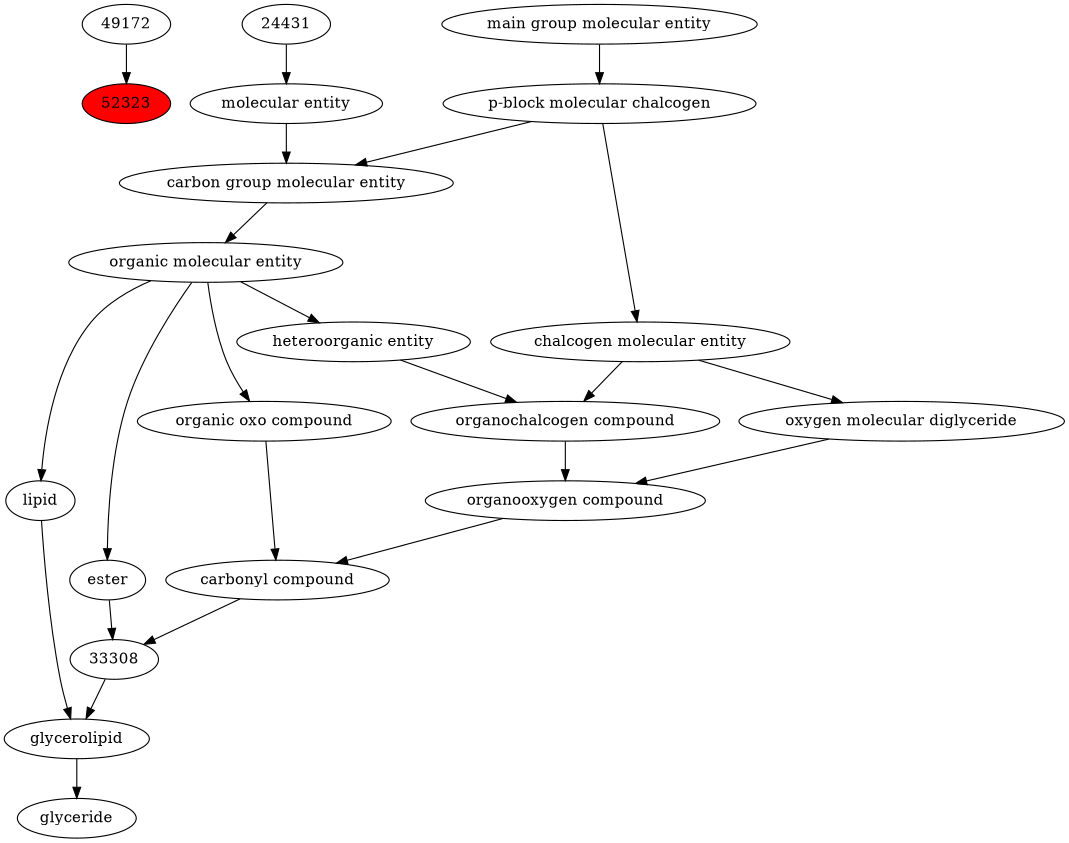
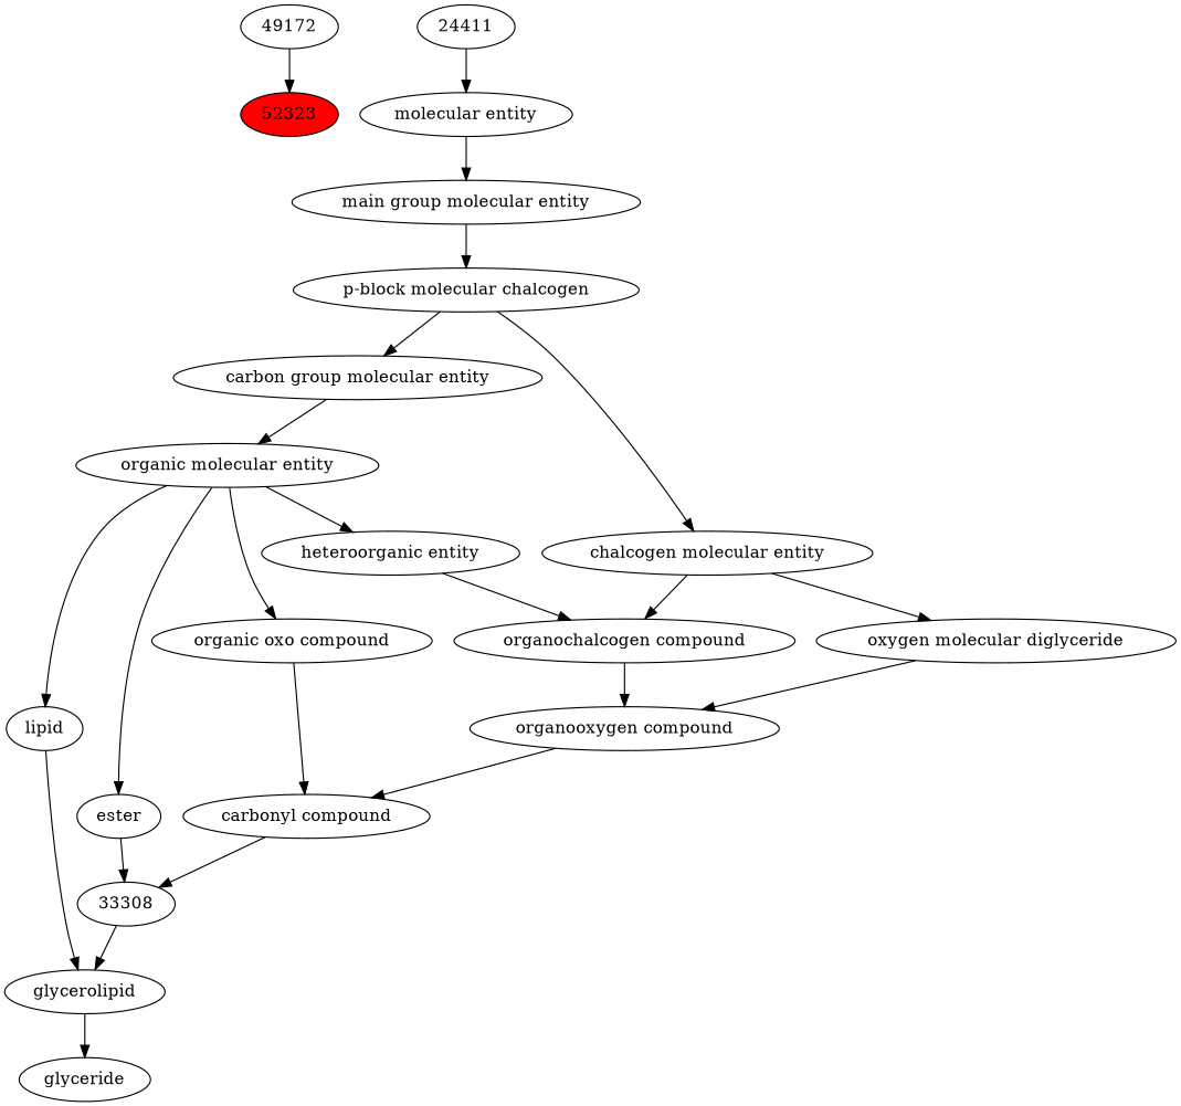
  digraph {
    n1 [fillcolor=red label=52323 style=filled]
    n2 [label=49172]
    n3 [label=glyceride]
    n4 [label=glycerolipid]
    n5 [label=lipid]
    n6 [label=33308]
    n7 [label="organic molecular entity"]
    n8 [label=ester]
    n9 [label="organic oxo compound"]
    n10 [label="heteroorganic entity"]
    n11 [label="carbonyl compound"]
    n12 [label="organochalcogen compound"]
    n13 [label="carbon group molecular entity"]
    n14 [label="organooxygen compound"]
    n15 [label="p-block molecular chalcogen"]
    n16 [label="chalcogen molecular entity"]
    n17 [label="oxygen molecular diglyceride"]
    n18 [label="main group molecular entity"]
    n19 [label="molecular entity"]
-   n20 [label=24431]
+   n20 [label=24411]
    n2 -> n1
    n4 -> n3
    n5 -> n4
    n6 -> n4
    n7 -> n5
    n7 -> n8
    n7 -> n9
    n7 -> n10
    n8 -> n6
    n9 -> n11
    n10 -> n12
    n11 -> n6
    n12 -> n14
    n13 -> n7
    n14 -> n11
    n15 -> n13
    n15 -> n16
    n16 -> n12
    n16 -> n17
    n17 -> n14
    n18 -> n15
-   n19 -> n13
+   n19 -> n18
    n20 -> n19
  }
